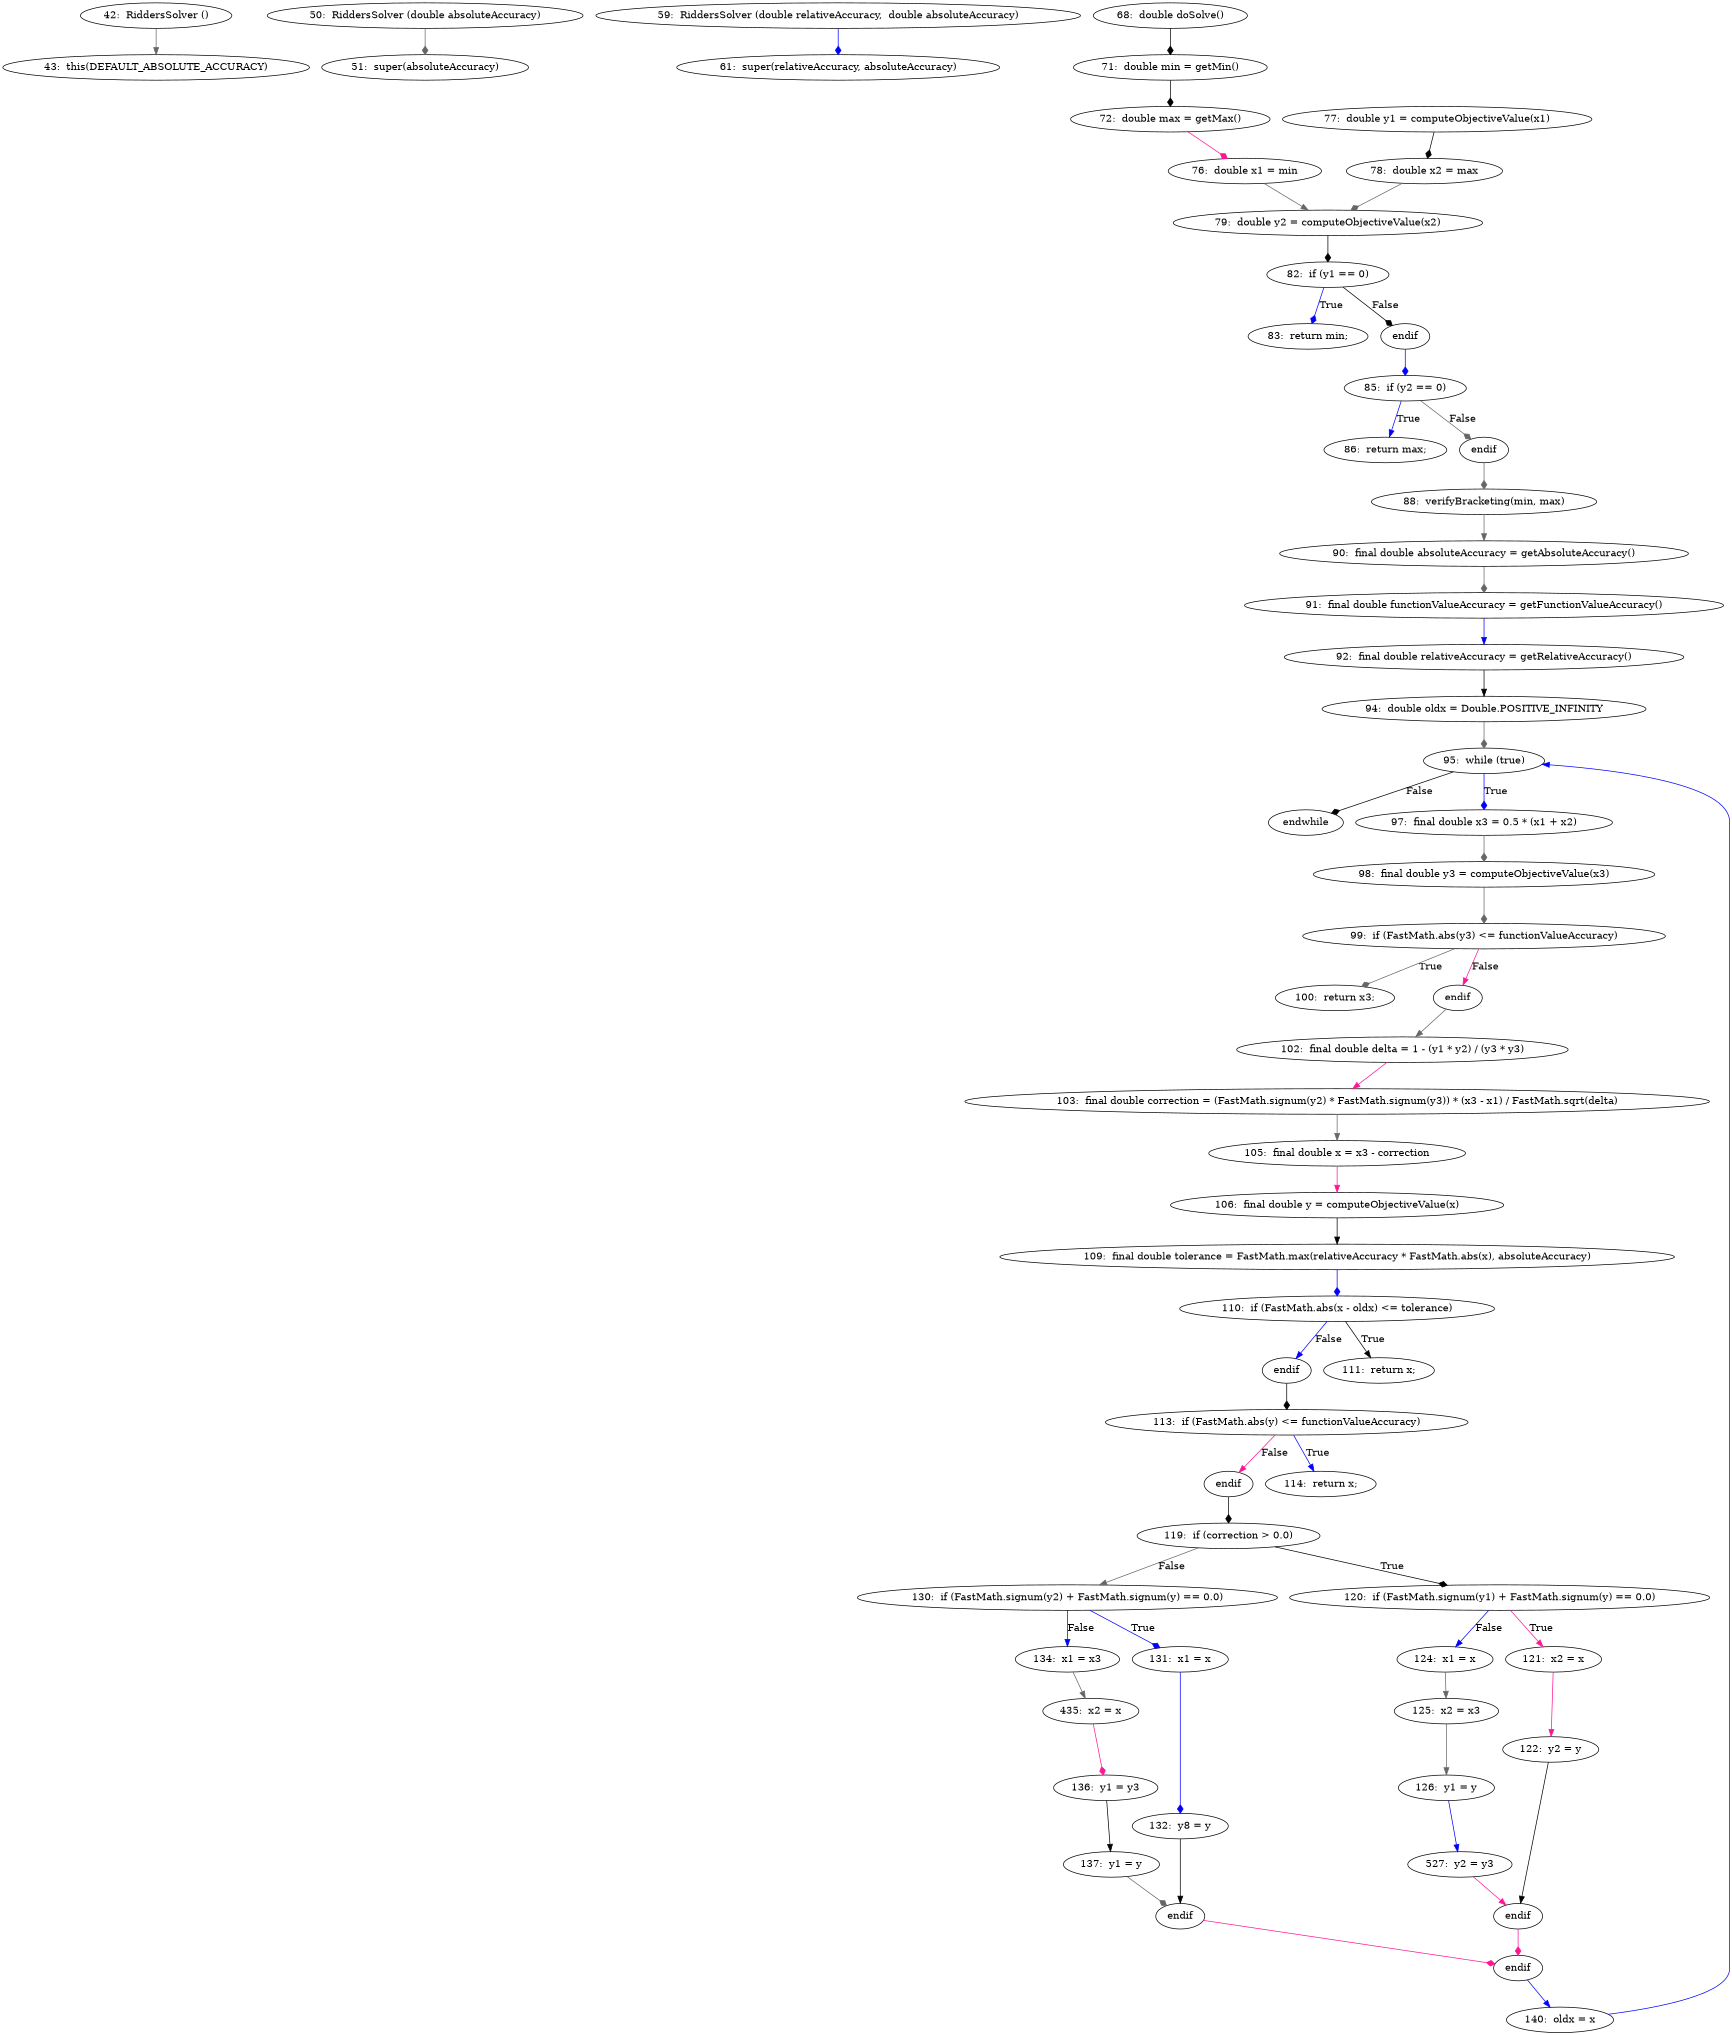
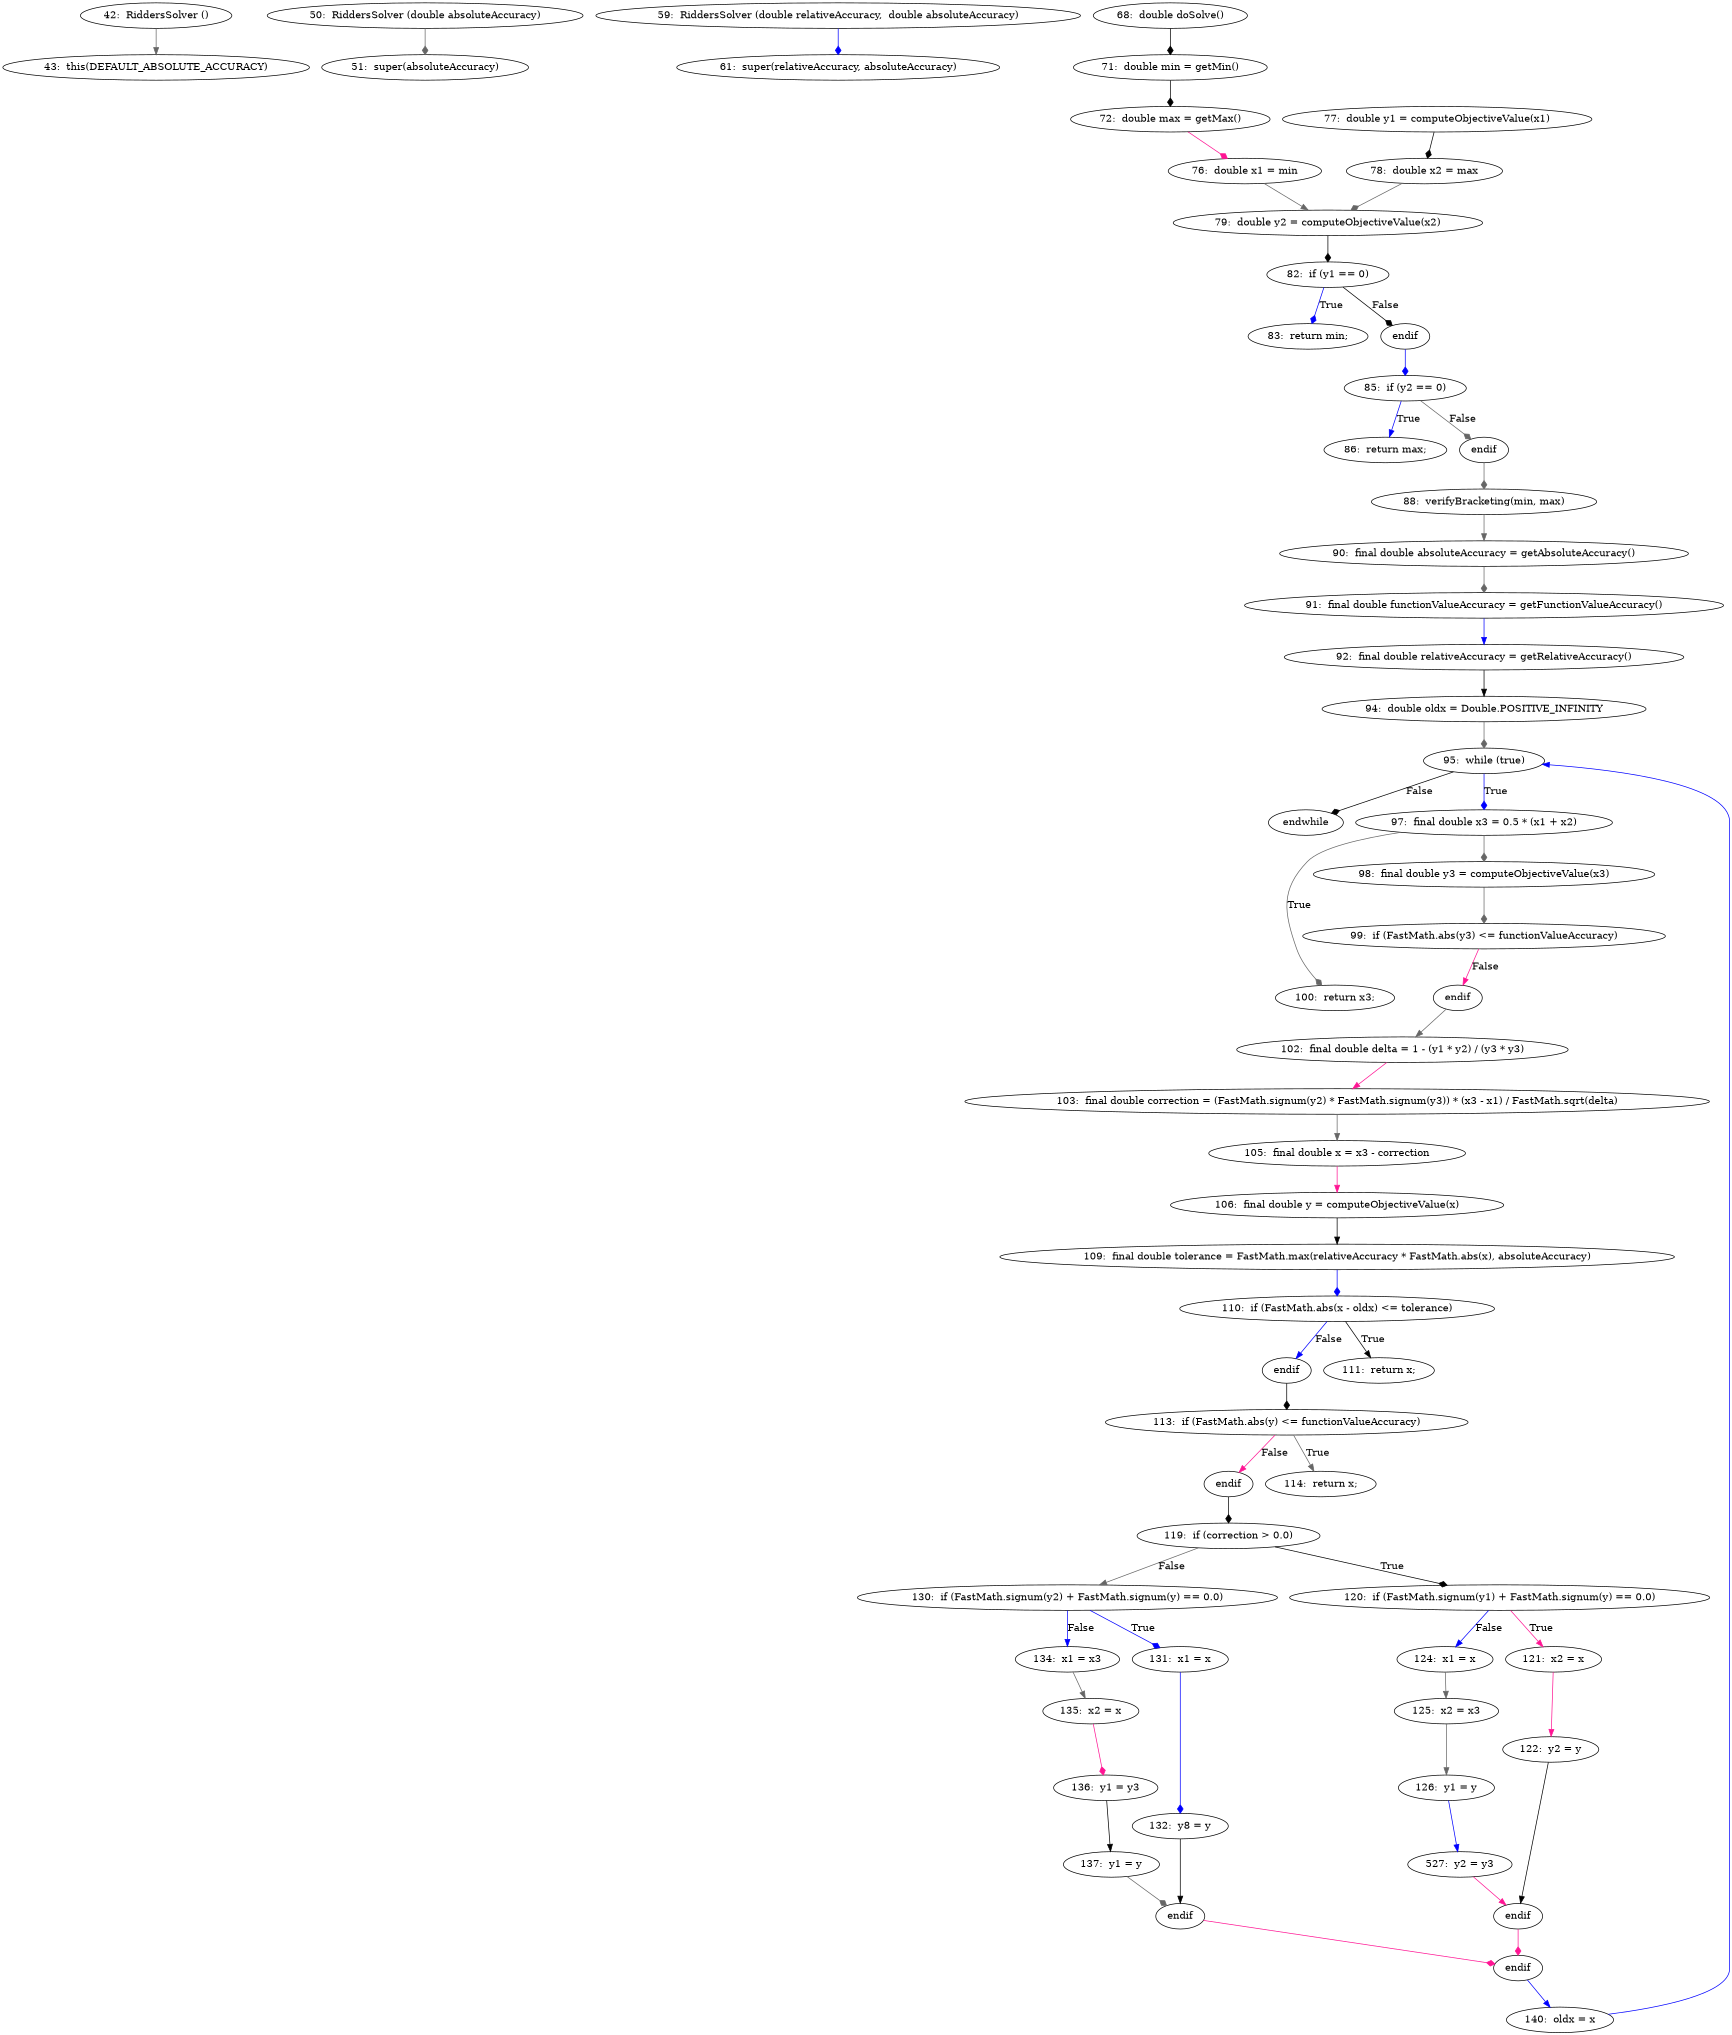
  digraph {
    edge [arrowhead=normal color=gray40]
    n1 [label="42:  RiddersSolver ()"]
    n2 [label="43:  this(DEFAULT_ABSOLUTE_ACCURACY)"]
    n3 [label="50:  RiddersSolver (double absoluteAccuracy)"]
    n4 [label="51:  super(absoluteAccuracy)"]
    n5 [label="59:  RiddersSolver (double relativeAccuracy,  double absoluteAccuracy)"]
    n6 [label="61:  super(relativeAccuracy, absoluteAccuracy)"]
    n7 [label="68:  double doSolve()"]
    n8 [label="71:  double min = getMin()"]
    n9 [label="72:  double max = getMax()"]
    n10 [label="76:  double x1 = min"]
    n11 [label="79:  double y2 = computeObjectiveValue(x2)"]
    n12 [label="77:  double y1 = computeObjectiveValue(x1)"]
    n13 [label="78:  double x2 = max"]
    n14 [label="82:  if (y1 == 0)"]
    n15 [label="83:  return min;"]
    n16 [label=endif]
    n17 [label="85:  if (y2 == 0)"]
    n18 [label="86:  return max;"]
    n19 [label=endif]
    n20 [label="88:  verifyBracketing(min, max)"]
    n21 [label="90:  final double absoluteAccuracy = getAbsoluteAccuracy()"]
    n22 [label="91:  final double functionValueAccuracy = getFunctionValueAccuracy()"]
    n23 [label="92:  final double relativeAccuracy = getRelativeAccuracy()"]
    n24 [label="94:  double oldx = Double.POSITIVE_INFINITY"]
    n25 [label="95:  while (true)"]
    n26 [label=endwhile]
    n27 [label="97:  final double x3 = 0.5 * (x1 + x2)"]
    n28 [label="98:  final double y3 = computeObjectiveValue(x3)"]
    n29 [label="99:  if (FastMath.abs(y3) <= functionValueAccuracy)"]
    n30 [label="100:  return x3;"]
    n31 [label=endif]
    n32 [label="102:  final double delta = 1 - (y1 * y2) / (y3 * y3)"]
    n33 [label="103:  final double correction = (FastMath.signum(y2) * FastMath.signum(y3)) * (x3 - x1) / FastMath.sqrt(delta)"]
    n34 [label="105:  final double x = x3 - correction"]
    n35 [label="106:  final double y = computeObjectiveValue(x)"]
    n36 [label="109:  final double tolerance = FastMath.max(relativeAccuracy * FastMath.abs(x), absoluteAccuracy)"]
    n37 [label="110:  if (FastMath.abs(x - oldx) <= tolerance)"]
    n38 [label="111:  return x;"]
    n39 [label=endif]
    n40 [label="113:  if (FastMath.abs(y) <= functionValueAccuracy)"]
    n41 [label="114:  return x;"]
    n42 [label=endif]
    n43 [label="119:  if (correction > 0.0)"]
    n44 [label="120:  if (FastMath.signum(y1) + FastMath.signum(y) == 0.0)"]
    n45 [label="130:  if (FastMath.signum(y2) + FastMath.signum(y) == 0.0)"]
    n46 [label="121:  x2 = x"]
    n47 [label="124:  x1 = x"]
    n48 [label="131:  x1 = x"]
    n49 [label="134:  x1 = x3"]
    n50 [label="122:  y2 = y"]
    n51 [label="125:  x2 = x3"]
    n52 [label=endif]
    n53 [label=endif]
    n54 [label="140:  oldx = x"]
    n55 [label="126:  y1 = y"]
    n56 [label="527:  y2 = y3"]
    n57 [label="132:  y8 = y"]
-   n58 [label="435:  x2 = x"]
+   n58 [label="135:  x2 = x"]
    n59 [label=endif]
    n60 [label="136:  y1 = y3"]
    n61 [label="137:  y1 = y"]
    n1 -> n2
    n3 -> n4 [arrowhead=diamond]
    n5 -> n6 [arrowhead=diamond color=blue]
    n7 -> n8 [arrowhead=diamond color=black]
    n8 -> n9 [arrowhead=diamond color=black]
    n9 -> n10 [arrowhead=diamond color=deeppink]
    n10 -> n11
    n11 -> n14 [arrowhead=diamond color=black]
    n12 -> n13 [arrowhead=diamond color=black]
    n13 -> n11 [arrowhead=diamond]
    n14 -> n15 [arrowhead=diamond color=blue label=True]
    n14 -> n16 [arrowhead=diamond color=black label=False]
    n16 -> n17 [arrowhead=diamond color=blue]
    n17 -> n18 [color=blue label=True]
    n17 -> n19 [arrowhead=diamond label=False]
    n19 -> n20 [arrowhead=diamond]
    n20 -> n21
    n21 -> n22 [arrowhead=diamond]
    n22 -> n23 [color=blue]
    n23 -> n24 [color=black]
    n24 -> n25 [arrowhead=diamond]
    n25 -> n26 [arrowhead=diamond color=black label=False]
    n25 -> n27 [arrowhead=diamond color=blue label=True]
    n27 -> n28 [arrowhead=diamond]
    n28 -> n29 [arrowhead=diamond]
-   n29 -> n30 [arrowhead=diamond label=True]
+   n27 -> n30 [arrowhead=diamond label=True]
    n29 -> n31 [color=deeppink label=False]
    n31 -> n32
    n32 -> n33 [color=deeppink]
    n33 -> n34
    n34 -> n35 [color=deeppink]
    n35 -> n36 [color=black]
    n36 -> n37 [arrowhead=diamond color=blue]
    n37 -> n38 [color=black label=True]
    n37 -> n39 [color=blue label=False]
    n39 -> n40 [arrowhead=diamond color=black]
-   n40 -> n41 [color=blue label=True]
+   n40 -> n41 [label=True]
    n40 -> n42 [color=deeppink label=False]
    n42 -> n43 [arrowhead=diamond color=black]
    n43 -> n44 [arrowhead=diamond color=black label=True]
    n43 -> n45 [label=False]
    n44 -> n46 [color=deeppink label=True]
    n44 -> n47 [color=blue label=False]
    n45 -> n48 [arrowhead=diamond color=blue label=True]
    n45 -> n49 [color=blue label=False]
    n46 -> n50 [color=deeppink]
    n47 -> n51
    n48 -> n57 [arrowhead=diamond color=blue]
    n49 -> n58
    n50 -> n52 [color=black]
    n51 -> n55
    n52 -> n53 [arrowhead=diamond color=deeppink]
    n53 -> n54 [color=blue]
    n54 -> n25 [color=blue]
    n55 -> n56 [color=blue]
    n56 -> n52 [color=deeppink]
    n57 -> n59 [color=black]
    n58 -> n60 [arrowhead=diamond color=deeppink]
    n59 -> n53 [arrowhead=diamond color=deeppink]
    n60 -> n61 [color=black]
    n61 -> n59 [arrowhead=diamond]
  }
